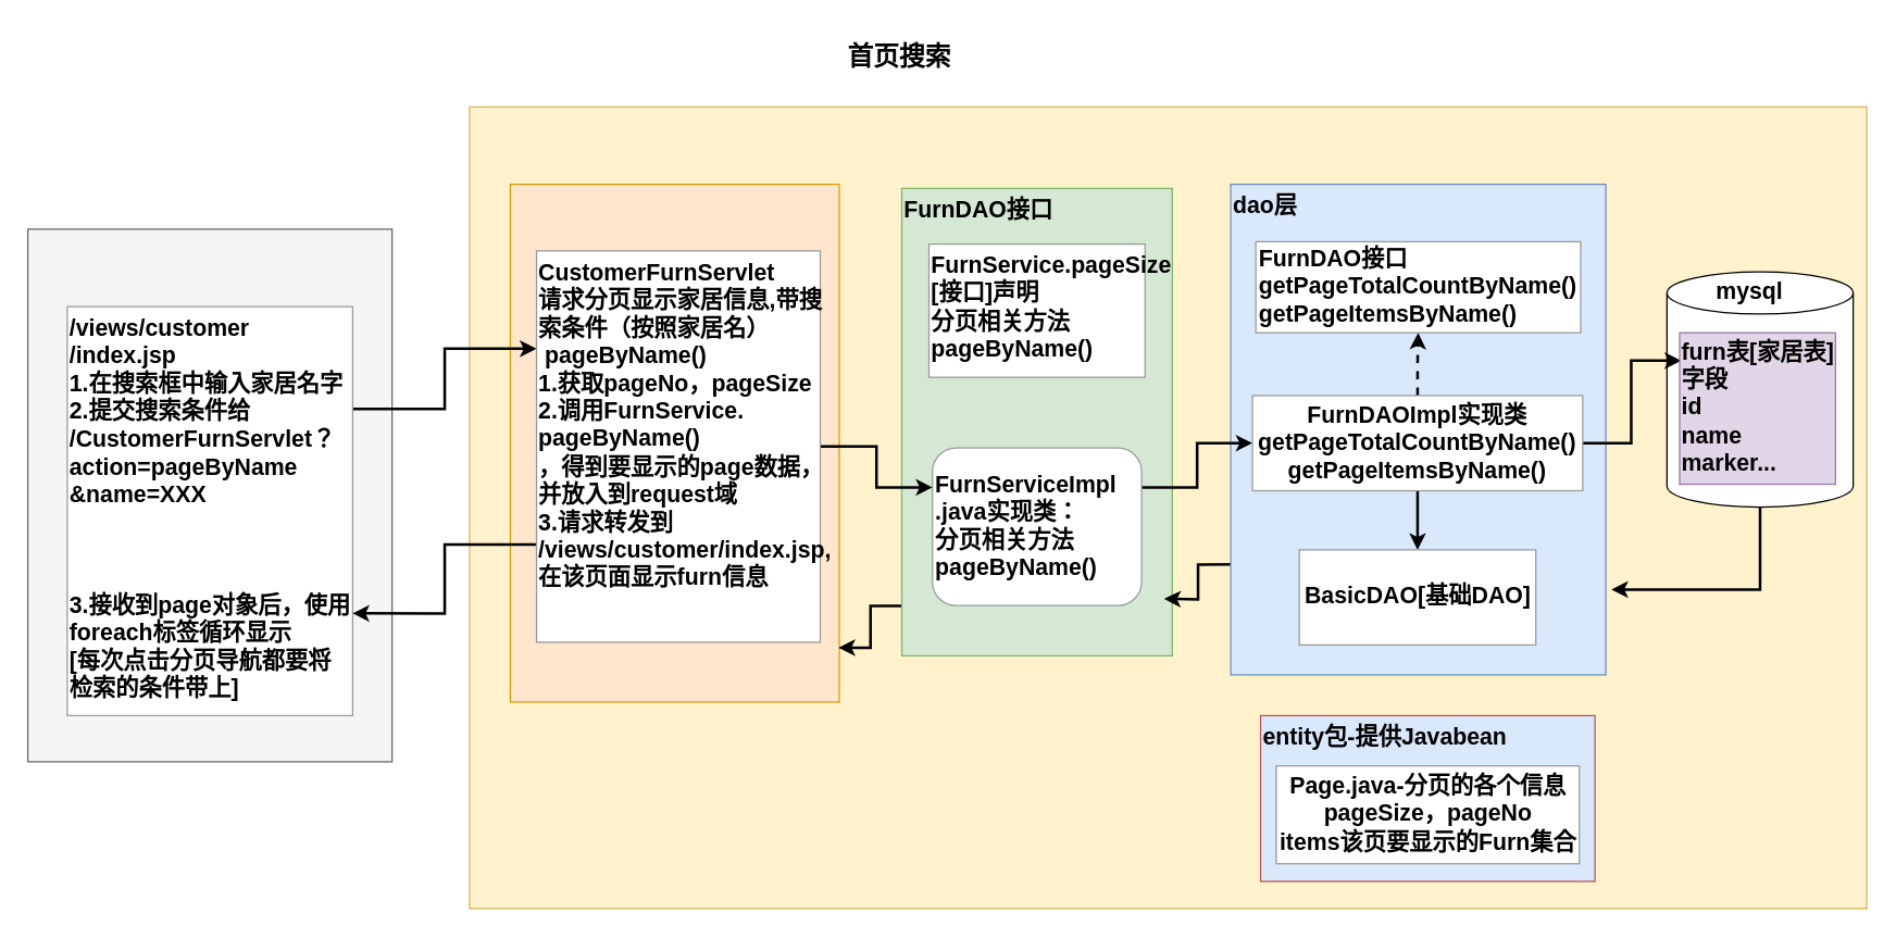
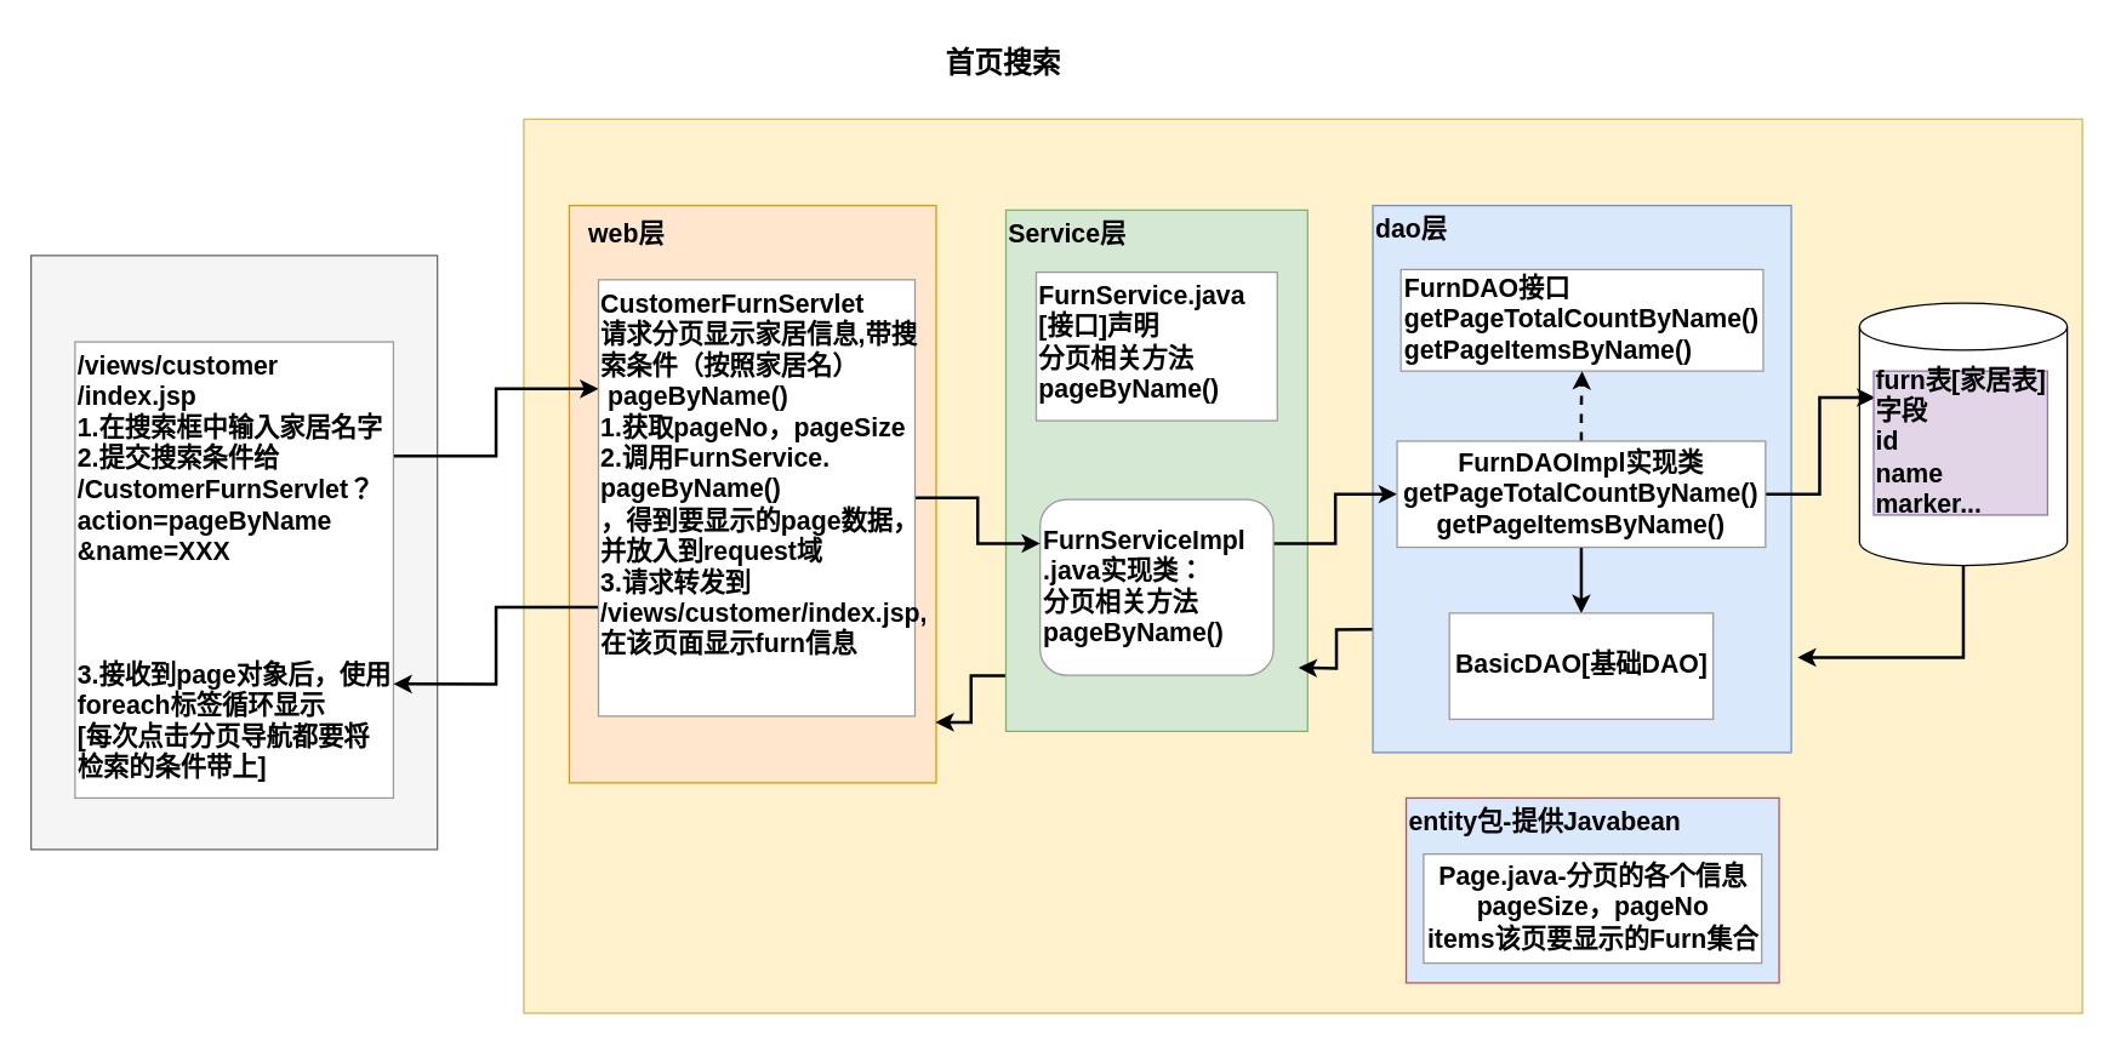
  <mxCell id="0" />
  <mxCell id="1" parent="0" />
  <mxCell id="2" value="&lt;span style=&quot;font-size: 19px;&quot;&gt;首页搜索&lt;/span&gt;" style="text;html=1;strokeColor=none;fillColor=none;align=center;verticalAlign=middle;whiteSpace=wrap;rounded=0;fontSize=18;fontStyle=1" parent="1" vertex="1"><mxGeometry x="513" y="20" width="297" height="44" as="geometry" /></mxCell>
  <mxCell id="3" value="" style="rounded=0;whiteSpace=wrap;html=1;fontSize=18;fillColor=#f5f5f5;strokeColor=#666666;fontStyle=1;fontColor=#333333;" parent="1" vertex="1"><mxGeometry x="20" y="168" width="268" height="392" as="geometry" /></mxCell>
  <mxCell id="4" value="" style="rounded=0;whiteSpace=wrap;html=1;fontSize=17;fillColor=#fff2cc;strokeColor=#d6b656;fontStyle=1" parent="1" vertex="1"><mxGeometry x="345" y="78" width="1028" height="590" as="geometry" /></mxCell>
  <mxCell id="5" value="" style="text;html=1;strokeColor=#d79b00;fillColor=#ffe6cc;align=left;verticalAlign=top;whiteSpace=wrap;rounded=0;fontSize=17;fontStyle=1" parent="1" vertex="1"><mxGeometry x="375" y="135" width="242" height="381" as="geometry" /></mxCell>
  <mxCell id="6" style="edgeStyle=orthogonalEdgeStyle;rounded=0;orthogonalLoop=1;jettySize=auto;html=1;exitX=-0.001;exitY=0.893;exitDx=0;exitDy=0;entryX=0.998;entryY=0.895;entryDx=0;entryDy=0;entryPerimeter=0;fontSize=17;strokeColor=default;strokeWidth=2;exitPerimeter=0;" parent="1" source="7" target="5" edge="1"><mxGeometry relative="1" as="geometry" /></mxCell>
- <mxCell id="7" value="FurnDAO接口" style="text;html=1;strokeColor=#82b366;fillColor=#d5e8d4;align=left;verticalAlign=top;whiteSpace=wrap;rounded=0;fontSize=17;fontStyle=1" parent="1" vertex="1"><mxGeometry x="663" y="138" width="199" height="344" as="geometry" /></mxCell>
+ <mxCell id="7" value="Service层" style="text;html=1;strokeColor=#82b366;fillColor=#d5e8d4;align=left;verticalAlign=top;whiteSpace=wrap;rounded=0;fontSize=17;fontStyle=1" parent="1" vertex="1"><mxGeometry x="663" y="138" width="199" height="344" as="geometry" /></mxCell>
  <mxCell id="8" style="edgeStyle=orthogonalEdgeStyle;rounded=0;orthogonalLoop=1;jettySize=auto;html=1;exitX=0.004;exitY=0.775;exitDx=0;exitDy=0;fontSize=17;strokeWidth=2;exitPerimeter=0;" parent="1" source="9" edge="1"><mxGeometry relative="1" as="geometry"><mxPoint x="856" y="440" as="targetPoint" /></mxGeometry></mxCell>
  <mxCell id="9" value="dao层" style="text;html=1;strokeColor=#6c8ebf;fillColor=#dae8fc;align=left;verticalAlign=top;whiteSpace=wrap;rounded=0;fontSize=17;fontStyle=1" parent="1" vertex="1"><mxGeometry x="905" y="135" width="276" height="361" as="geometry" /></mxCell>
  <mxCell id="10" style="edgeStyle=orthogonalEdgeStyle;rounded=0;orthogonalLoop=1;jettySize=auto;html=1;exitX=0.5;exitY=1;exitDx=0;exitDy=0;exitPerimeter=0;entryX=1.015;entryY=0.826;entryDx=0;entryDy=0;entryPerimeter=0;fontSize=17;strokeWidth=2;" parent="1" source="11" target="9" edge="1"><mxGeometry relative="1" as="geometry" /></mxCell>
  <mxCell id="11" value="" style="shape=cylinder3;whiteSpace=wrap;html=1;boundedLbl=1;backgroundOutline=1;size=15.49;fontSize=17;fontStyle=1" parent="1" vertex="1"><mxGeometry x="1226" y="199.5" width="137" height="173" as="geometry" /></mxCell>
- <mxCell id="13" value="FurnService.pageSize&lt;br&gt;[接口]声明&lt;br&gt;分页相关方法&lt;br&gt;pageByName()" style="rounded=0;whiteSpace=wrap;html=1;labelBorderColor=none;fontSize=17;strokeColor=#999999;fontStyle=1;align=left;verticalAlign=top;" parent="1" vertex="1"><mxGeometry x="683" y="179" width="159" height="98" as="geometry" /></mxCell>
+ <mxCell id="12" value="web层" style="text;html=1;strokeColor=none;fillColor=none;align=left;verticalAlign=top;whiteSpace=wrap;rounded=0;fontSize=17;fontStyle=1" parent="1" vertex="1"><mxGeometry x="386" y="138" width="60" height="30" as="geometry" /></mxCell>
+ <mxCell id="13" value="FurnService.java&lt;br&gt;[接口]声明&lt;br&gt;分页相关方法&lt;br&gt;pageByName()" style="rounded=0;whiteSpace=wrap;html=1;labelBorderColor=none;fontSize=17;strokeColor=#999999;fontStyle=1;align=left;verticalAlign=top;" parent="1" vertex="1"><mxGeometry x="683" y="179" width="159" height="98" as="geometry" /></mxCell>
  <mxCell id="14" style="edgeStyle=orthogonalEdgeStyle;rounded=0;orthogonalLoop=1;jettySize=auto;html=1;exitX=1;exitY=0.25;exitDx=0;exitDy=0;entryX=0;entryY=0.5;entryDx=0;entryDy=0;fontStyle=0;strokeWidth=2;" edge="1" parent="1" source="15" target="20"><mxGeometry relative="1" as="geometry" /></mxCell>
  <mxCell id="15" value="FurnServiceImpl&lt;br&gt;.java实现类：&lt;br&gt;分页相关方法&lt;br&gt;pageByName()" style="whiteSpace=wrap;html=1;labelBorderColor=none;fontSize=17;strokeColor=#999999;align=left;fontStyle=1;verticalAlign=middle;rounded=1;" parent="1" vertex="1"><mxGeometry x="685.56" y="329" width="153.88" height="116" as="geometry" /></mxCell>
  <mxCell id="16" value="FurnDAO接口&lt;br&gt;getPageTotalCountByName()&lt;br&gt;getPageItemsByName()" style="rounded=0;whiteSpace=wrap;html=1;labelBorderColor=none;fontSize=17;strokeColor=#999999;fontStyle=1;align=left;verticalAlign=middle;" parent="1" vertex="1"><mxGeometry x="923.5" y="177.25" width="239" height="67" as="geometry" /></mxCell>
  <mxCell id="17" style="edgeStyle=orthogonalEdgeStyle;rounded=0;orthogonalLoop=1;jettySize=auto;html=1;exitX=0.5;exitY=0;exitDx=0;exitDy=0;entryX=0.5;entryY=1;entryDx=0;entryDy=0;dashed=1;fontSize=17;strokeWidth=2;" parent="1" source="20" target="16" edge="1"><mxGeometry relative="1" as="geometry" /></mxCell>
  <mxCell id="18" style="edgeStyle=orthogonalEdgeStyle;rounded=0;orthogonalLoop=1;jettySize=auto;html=1;exitX=0.5;exitY=1;exitDx=0;exitDy=0;entryX=0.5;entryY=0;entryDx=0;entryDy=0;fontSize=17;strokeWidth=2;" parent="1" source="20" target="21" edge="1"><mxGeometry relative="1" as="geometry" /></mxCell>
  <mxCell id="19" style="edgeStyle=orthogonalEdgeStyle;rounded=0;orthogonalLoop=1;jettySize=auto;html=1;exitX=1;exitY=0.5;exitDx=0;exitDy=0;entryX=0.01;entryY=0.184;entryDx=0;entryDy=0;entryPerimeter=0;fontSize=17;strokeWidth=2;" parent="1" source="20" target="23" edge="1"><mxGeometry relative="1" as="geometry" /></mxCell>
  <mxCell id="20" value="FurnDAOImpl实现类&lt;br&gt;&lt;span style=&quot;text-align: left;&quot;&gt;getPageTotalCountByName()&lt;/span&gt;&lt;br style=&quot;text-align: left;&quot;&gt;&lt;span style=&quot;text-align: left;&quot;&gt;getPageItemsByName()&lt;/span&gt;" style="rounded=0;whiteSpace=wrap;html=1;labelBorderColor=none;fontSize=17;strokeColor=#999999;fontStyle=1;align=center;verticalAlign=middle;" parent="1" vertex="1"><mxGeometry x="921" y="290.5" width="243" height="70" as="geometry" /></mxCell>
  <mxCell id="21" value="BasicDAO[基础DAO]" style="rounded=0;whiteSpace=wrap;html=1;labelBorderColor=none;fontSize=17;strokeColor=#999999;align=center;fontStyle=1;verticalAlign=middle;" parent="1" vertex="1"><mxGeometry x="955.5" y="404" width="174" height="70" as="geometry" /></mxCell>
- <mxCell id="22" value="mysql" style="text;html=1;strokeColor=none;fillColor=none;align=center;verticalAlign=middle;whiteSpace=wrap;rounded=0;labelBorderColor=none;fontSize=17;fontStyle=1" parent="1" vertex="1"><mxGeometry x="1256.5" y="199.5" width="60" height="30" as="geometry" /></mxCell>
- <mxCell id="23" value="furn表[家居表]&lt;br&gt;字段&lt;br&gt;id&lt;br&gt;name&lt;br&gt;marker..." style="rounded=0;whiteSpace=wrap;html=1;labelBorderColor=none;fontSize=17;strokeColor=#9673a6;fillColor=#e1d5e7;fontStyle=1;align=left;" parent="1" vertex="1"><mxGeometry x="1235.31" y="244.25" width="114.69" height="111.5" as="geometry" /></mxCell>
+ <mxCell id="23" value="furn表[家居表]&lt;br&gt;字段&lt;br&gt;id&lt;br&gt;name&lt;br&gt;marker..." style="rounded=0;whiteSpace=wrap;html=1;labelBorderColor=none;fontSize=17;strokeColor=#9673a6;fillColor=#e1d5e7;fontStyle=1;align=left;" parent="1" vertex="1"><mxGeometry x="1235.31" y="244.25" width="114.69" height="95" as="geometry" /></mxCell>
  <mxCell id="24" value="entity包-提供Javabean" style="rounded=0;whiteSpace=wrap;html=1;labelBorderColor=none;fontSize=17;strokeColor=#b85450;align=left;fontStyle=1;verticalAlign=top;fillColor=#dae8fc;" parent="1" vertex="1"><mxGeometry x="927" y="526" width="246" height="122" as="geometry" /></mxCell>
  <mxCell id="25" style="edgeStyle=orthogonalEdgeStyle;rounded=0;orthogonalLoop=1;jettySize=auto;html=1;exitX=1;exitY=0.25;exitDx=0;exitDy=0;entryX=0;entryY=0.25;entryDx=0;entryDy=0;strokeWidth=2;" edge="1" parent="1" source="26" target="29"><mxGeometry relative="1" as="geometry" /></mxCell>
  <mxCell id="26" value="/views/customer&lt;br&gt;/index.jsp&lt;br&gt;1.在搜索框中输入家居名字&lt;br&gt;2.提交搜索条件给&lt;br&gt;/CustomerFurnServlet？action=pageByName&lt;br&gt;&amp;amp;name=XXX&lt;br&gt;&lt;br&gt;&lt;br&gt;&lt;br&gt;3.接收到page对象后，使用foreach标签循环显示&lt;br&gt;[每次点击分页导航都要将检索的条件带上]" style="rounded=0;whiteSpace=wrap;html=1;fontSize=17;fontStyle=1;align=left;verticalAlign=top;strokeColor=#999999;" parent="1" vertex="1"><mxGeometry x="49" y="225" width="210" height="301" as="geometry" /></mxCell>
  <mxCell id="27" style="edgeStyle=orthogonalEdgeStyle;rounded=0;orthogonalLoop=1;jettySize=auto;html=1;entryX=0;entryY=0.25;entryDx=0;entryDy=0;fontSize=17;strokeColor=default;strokeWidth=2;exitX=1;exitY=0.5;exitDx=0;exitDy=0;" parent="1" source="29" target="15" edge="1"><mxGeometry relative="1" as="geometry"><mxPoint x="600" y="353" as="sourcePoint" /></mxGeometry></mxCell>
  <mxCell id="28" style="edgeStyle=orthogonalEdgeStyle;rounded=0;orthogonalLoop=1;jettySize=auto;html=1;exitX=0;exitY=0.75;exitDx=0;exitDy=0;entryX=1;entryY=0.75;entryDx=0;entryDy=0;strokeWidth=2;" edge="1" parent="1" source="29" target="26"><mxGeometry relative="1" as="geometry" /></mxCell>
  <mxCell id="29" value="CustomerFurnServlet&lt;br&gt;请求分页显示家居信息,带搜索条件（按照家居名）&lt;br&gt;&amp;nbsp;pageByName()&lt;br&gt;1.获取pageNo，pageSize&lt;br&gt;2.调用FurnService.&lt;br&gt;pageByName()&lt;br&gt;，得到要显示的page数据，并放入到request域&lt;br&gt;3.请求转发到&lt;br&gt;/views/customer/index.jsp,在该页面显示furn信息" style="rounded=0;whiteSpace=wrap;html=1;fontSize=17;align=left;verticalAlign=top;fontStyle=1;strokeColor=#999999;" parent="1" vertex="1"><mxGeometry x="394.25" y="184" width="208.75" height="288" as="geometry" /></mxCell>
  <mxCell id="30" value="Page.java-分页的各个信息&lt;br&gt;pageSize，pageNo&lt;br&gt;items该页要显示的Furn集合" style="rounded=0;whiteSpace=wrap;html=1;labelBorderColor=none;fontSize=17;strokeColor=#999999;fontStyle=1" parent="1" vertex="1"><mxGeometry x="938.5" y="563" width="223" height="72" as="geometry" /></mxCell>
